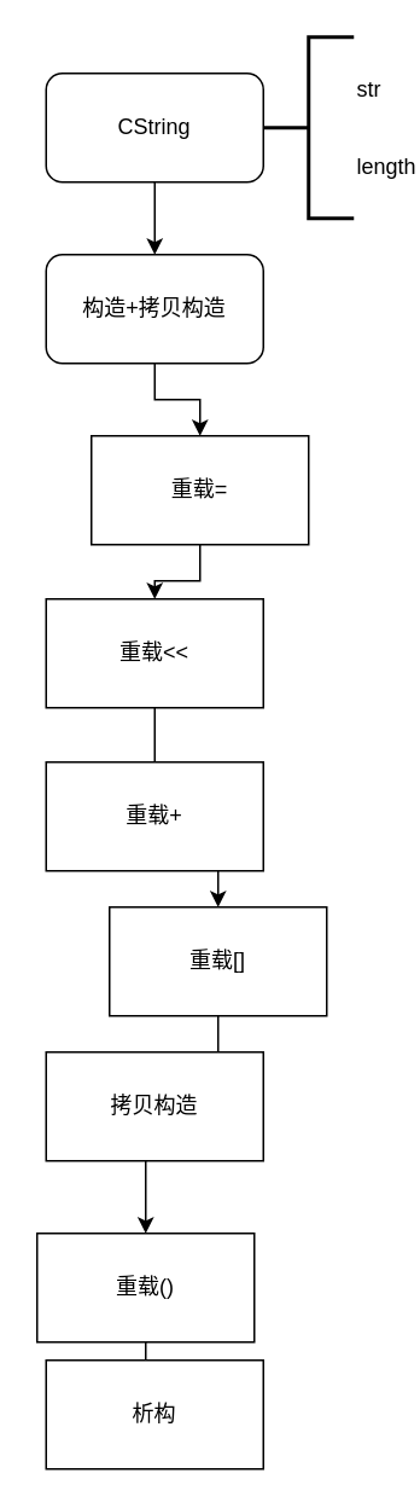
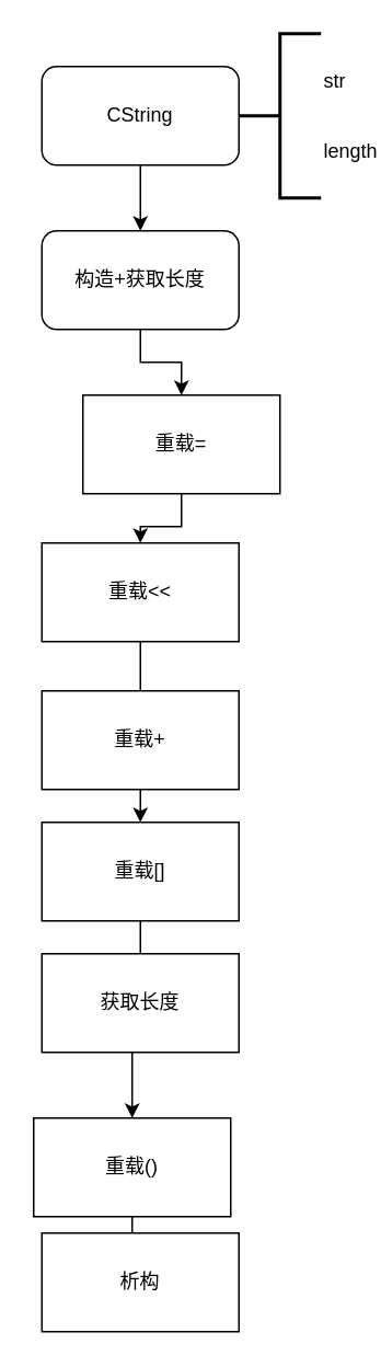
  <mxCell id="0" />
  <mxCell id="1" parent="0" />
  <mxCell id="2" value="" style="edgeStyle=orthogonalEdgeStyle;rounded=0;orthogonalLoop=1;jettySize=auto;html=1;" edge="1" parent="1" source="3" target="5"><mxGeometry relative="1" as="geometry" /></mxCell>
  <mxCell id="3" value="CString" style="rounded=1;whiteSpace=wrap;html=1;" vertex="1" parent="1"><mxGeometry x="25" y="40" width="120" height="60" as="geometry" /></mxCell>
  <mxCell id="4" value="" style="edgeStyle=orthogonalEdgeStyle;rounded=0;orthogonalLoop=1;jettySize=auto;html=1;" edge="1" parent="1" source="5" target="7"><mxGeometry relative="1" as="geometry" /></mxCell>
- <mxCell id="5" value="构造+拷贝构造" style="rounded=1;whiteSpace=wrap;html=1;" vertex="1" parent="1"><mxGeometry x="25" y="140" width="120" height="60" as="geometry" /></mxCell>
+ <mxCell id="5" value="构造+获取长度" style="rounded=1;whiteSpace=wrap;html=1;" vertex="1" parent="1"><mxGeometry x="25" y="140" width="120" height="60" as="geometry" /></mxCell>
  <mxCell id="6" value="" style="edgeStyle=orthogonalEdgeStyle;rounded=0;orthogonalLoop=1;jettySize=auto;html=1;" edge="1" parent="1" source="7" target="9"><mxGeometry relative="1" as="geometry" /></mxCell>
  <mxCell id="7" value="重载=" style="rounded=0;whiteSpace=wrap;html=1;" vertex="1" parent="1"><mxGeometry x="50" y="240" width="120" height="60" as="geometry" /></mxCell>
  <mxCell id="8" value="" style="edgeStyle=orthogonalEdgeStyle;rounded=0;orthogonalLoop=1;jettySize=auto;html=1;" edge="1" parent="1" source="9" target="12"><mxGeometry relative="1" as="geometry" /></mxCell>
  <mxCell id="9" value="重载&amp;lt;&amp;lt;" style="rounded=0;whiteSpace=wrap;html=1;" vertex="1" parent="1"><mxGeometry x="25" y="330" width="120" height="60" as="geometry" /></mxCell>
  <mxCell id="10" value="重载+" style="rounded=0;whiteSpace=wrap;html=1;" vertex="1" parent="1"><mxGeometry x="25" y="420" width="120" height="60" as="geometry" /></mxCell>
  <mxCell id="11" value="" style="edgeStyle=orthogonalEdgeStyle;rounded=0;orthogonalLoop=1;jettySize=auto;html=1;" edge="1" parent="1" source="12" target="15"><mxGeometry relative="1" as="geometry" /></mxCell>
- <mxCell id="12" value="重载[]" style="rounded=0;whiteSpace=wrap;html=1;" vertex="1" parent="1"><mxGeometry x="60" y="500" width="120" height="60" as="geometry" /></mxCell>
- <mxCell id="13" value="拷贝构造" style="rounded=0;whiteSpace=wrap;html=1;" vertex="1" parent="1"><mxGeometry x="25" y="580" width="120" height="60" as="geometry" /></mxCell>
+ <mxCell id="12" value="重载[]" style="rounded=0;whiteSpace=wrap;html=1;" vertex="1" parent="1"><mxGeometry x="25" y="500" width="120" height="60" as="geometry" /></mxCell>
+ <mxCell id="13" value="获取长度" style="rounded=0;whiteSpace=wrap;html=1;" vertex="1" parent="1"><mxGeometry x="25" y="580" width="120" height="60" as="geometry" /></mxCell>
  <mxCell id="14" value="" style="edgeStyle=orthogonalEdgeStyle;rounded=0;orthogonalLoop=1;jettySize=auto;html=1;" edge="1" parent="1" source="15" target="17"><mxGeometry relative="1" as="geometry" /></mxCell>
  <mxCell id="15" value="重载()" style="rounded=0;whiteSpace=wrap;html=1;" vertex="1" parent="1"><mxGeometry x="20" y="680" width="120" height="60" as="geometry" /></mxCell>
  <mxCell id="16" value="str&lt;div&gt;&lt;br&gt;&lt;/div&gt;&lt;div&gt;&lt;br&gt;&lt;/div&gt;&lt;div&gt;length&lt;/div&gt;" style="strokeWidth=2;html=1;shape=mxgraph.flowchart.annotation_2;align=left;labelPosition=right;pointerEvents=1;" vertex="1" parent="1"><mxGeometry x="145" y="20" width="50" height="100" as="geometry" /></mxCell>
  <mxCell id="17" value="析构" style="rounded=0;whiteSpace=wrap;html=1;" vertex="1" parent="1"><mxGeometry x="25" y="750" width="120" height="60" as="geometry" /></mxCell>
